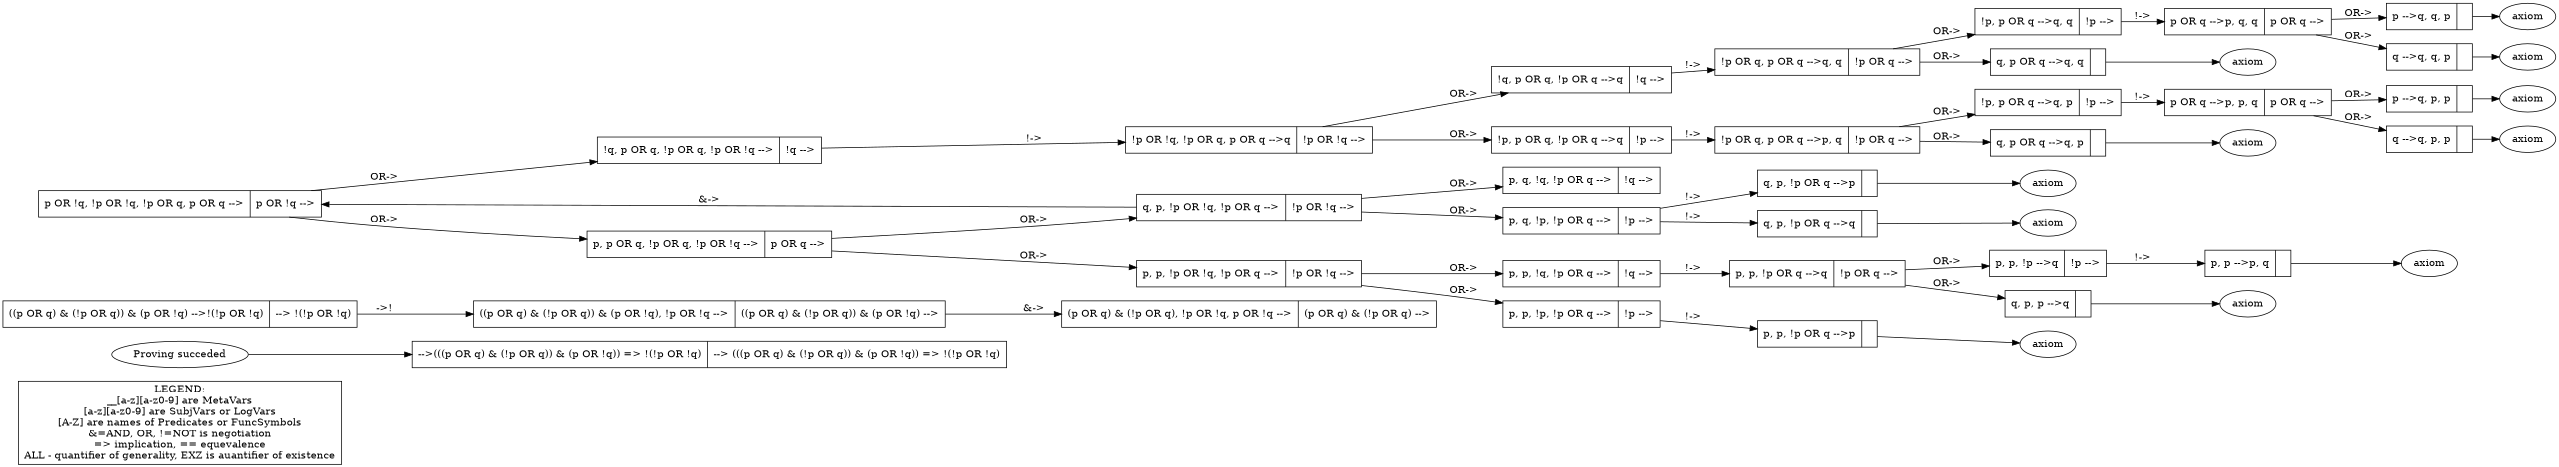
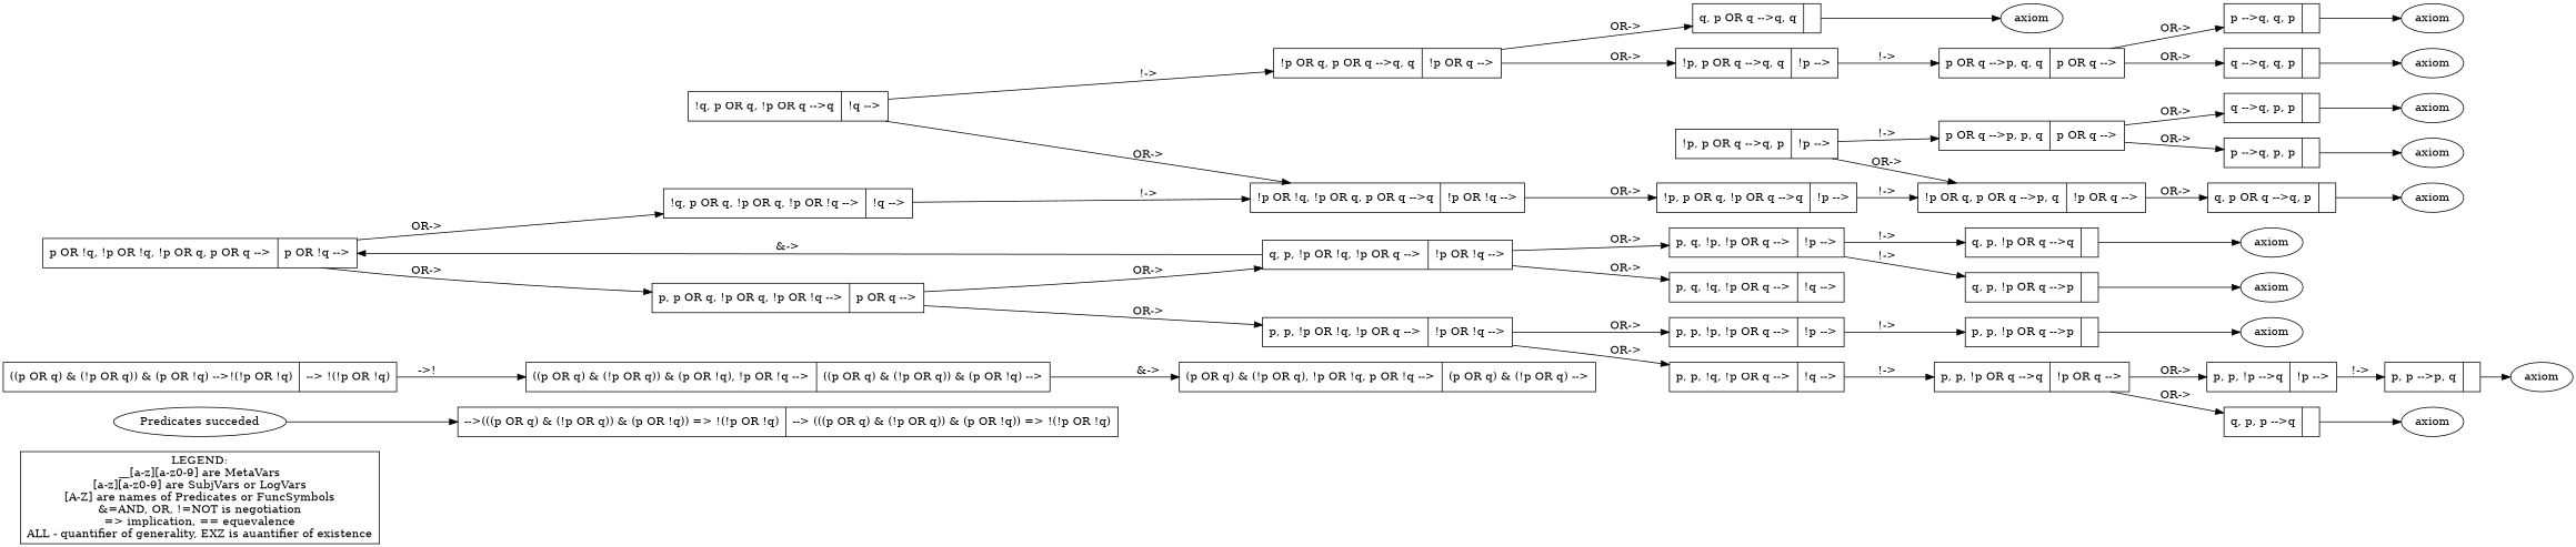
  digraph {
    rankdir=LR
    node [shape=record]
    n1 [label="LEGEND:\n__[a-z][a-z0-9] are MetaVars\n[a-z][a-z0-9] are SubjVars or LogVars\n[A-Z] are names of Predicates or FuncSymbols\n&=AND, OR, !=NOT is negotiation\n=> implication, == equevalence\nALL - quantifier of generality, EXZ is auantifier of existence" shape=box]
-   n2 [label="Proving succeded" shape=""]
+   n2 [label="Predicates succeded" shape=""]
    n3 [label="{<seq>  --\>(((p OR q) & (!p OR q)) & (p OR !q)) =\> !(!p OR !q) |<lastfip> --\> (((p OR q) & (!p OR q)) & (p OR !q)) =\> !(!p OR !q) }"]
    n4 [label="{<seq> ((p OR q) & (!p OR q)) & (p OR !q) --\>!(!p OR !q) |<lastfip> --\> !(!p OR !q) }"]
    n5 [label="{<seq> ((p OR q) & (!p OR q)) & (p OR !q), !p OR !q --\> |<lastfip> ((p OR q) & (!p OR q)) & (p OR !q) --\> }"]
    n6 [label=axiom shape=""]
    n7 [label=axiom shape=""]
    n8 [label="{<seq> q --\>q, q, p |<lastfip>  }"]
    n9 [label="{<seq> p --\>q, q, p |<lastfip>  }"]
    n10 [label=axiom shape=""]
    n11 [label=axiom shape=""]
    n12 [label="{<seq> q --\>q, p, p |<lastfip>  }"]
    n13 [label="{<seq> p --\>q, p, p |<lastfip>  }"]
    n14 [label=axiom shape=""]
    n15 [label="{<seq> p, p --\>p, q |<lastfip>  }"]
    n16 [label="{<seq> p OR q --\>p, p, q |<lastfip> p OR q --\> }"]
    n17 [label="{<seq> p OR q --\>p, q, q |<lastfip> p OR q --\> }"]
    n18 [label=axiom shape=""]
    n19 [label="{<seq> q, p OR q --\>q, q |<lastfip>  }"]
    n20 [label="{<seq> !p, p OR q --\>q, q |<lastfip> !p --\> }"]
    n21 [label=axiom shape=""]
    n22 [label="{<seq> q, p OR q --\>q, p |<lastfip>  }"]
    n23 [label="{<seq> !p, p OR q --\>q, p |<lastfip> !p --\> }"]
    n24 [label=axiom shape=""]
    n25 [label="{<seq> q, p, p --\>q |<lastfip>  }"]
    n26 [label="{<seq> p, p, !p --\>q |<lastfip> !p --\> }"]
    n27 [label=axiom shape=""]
    n28 [label="{<seq> q, p, !p OR q --\>p |<lastfip>  }"]
    n29 [label=axiom shape=""]
    n30 [label="{<seq> q, p, !p OR q --\>q |<lastfip>  }"]
    n31 [label=axiom shape=""]
    n32 [label="{<seq> p, p, !p OR q --\>p |<lastfip>  }"]
    n33 [label="{<seq> p, p, !p OR q --\>q |<lastfip> !p OR q --\> }"]
    n34 [label="{<seq> !p OR q, p OR q --\>p, q |<lastfip> !p OR q --\> }"]
    n35 [label="{<seq> !p OR q, p OR q --\>q, q |<lastfip> !p OR q --\> }"]
    n36 [label="{<seq> !q, p OR q, !p OR q --\>q |<lastfip> !q --\> }"]
    n37 [label="{<seq> !p, p OR q, !p OR q --\>q |<lastfip> !p --\> }"]
    n38 [label="{<seq> p, p, !q, !p OR q --\> |<lastfip> !q --\> }"]
    n39 [label="{<seq> p, p, !p, !p OR q --\> |<lastfip> !p --\> }"]
    n40 [label="{<seq> p, q, !q, !p OR q --\> |<lastfip> !q --\> }"]
    n41 [label="{<seq> p, q, !p, !p OR q --\> |<lastfip> !p --\> }"]
    n42 [label="{<seq> q, p, !p OR !q, !p OR q --\> |<lastfip> !p OR !q --\> }"]
    n43 [label="{<seq> p OR !q, !p OR !q, !p OR q, p OR q --\> |<lastfip> p OR !q --\> }"]
    n44 [label="{<seq> p, p, !p OR !q, !p OR q --\> |<lastfip> !p OR !q --\> }"]
    n45 [label="{<seq> !p OR !q, !p OR q, p OR q --\>q |<lastfip> !p OR !q --\> }"]
    n46 [label="{<seq> !q, p OR q, !p OR q, !p OR !q --\> |<lastfip> !q --\> }"]
    n47 [label="{<seq> p, p OR q, !p OR q, !p OR !q --\> |<lastfip> p OR q --\> }"]
    n48 [label="{<seq> (p OR q) & (!p OR q), !p OR !q, p OR !q --\> |<lastfip> (p OR q) & (!p OR q) --\> }"]
    n2 -> n3
    n4 -> n5 [label="->!"]
    n5 -> n48 [label="&->"]
    n8 -> n7
    n9 -> n6
    n12 -> n11
    n13 -> n10
    n15 -> n14
    n16 -> n12 [label="OR->"]
    n16 -> n13 [label="OR->"]
    n17 -> n8 [label="OR->"]
    n17 -> n9 [label="OR->"]
    n19 -> n18
    n20 -> n17 [label="!->"]
    n22 -> n21
    n23 -> n16 [label="!->"]
    n25 -> n24
    n26 -> n15 [label="!->"]
    n28 -> n27
    n30 -> n29
    n32 -> n31
    n33 -> n25 [label="OR->"]
    n33 -> n26 [label="OR->"]
    n34 -> n22 [label="OR->"]
-   n34 -> n23 [label="OR->"]
+   n23 -> n34 [label="OR->"]
    n35 -> n19 [label="OR->"]
    n35 -> n20 [label="OR->"]
    n36 -> n35 [label="!->"]
    n37 -> n34 [label="!->"]
    n38 -> n33 [label="!->"]
    n39 -> n32 [label="!->"]
    n41 -> n28 [label="!->"]
    n41 -> n30 [label="!->"]
    n42 -> n40 [label="OR->"]
    n42 -> n41 [label="OR->"]
    n42 -> n43 [label="&->"]
    n43 -> n46 [label="OR->"]
    n43 -> n47 [label="OR->"]
    n44 -> n38 [label="OR->"]
    n44 -> n39 [label="OR->"]
-   n45 -> n36 [label="OR->"]
+   n36 -> n45 [label="OR->"]
    n45 -> n37 [label="OR->"]
    n46 -> n45 [label="!->"]
    n47 -> n42 [label="OR->"]
    n47 -> n44 [label="OR->"]
  }
